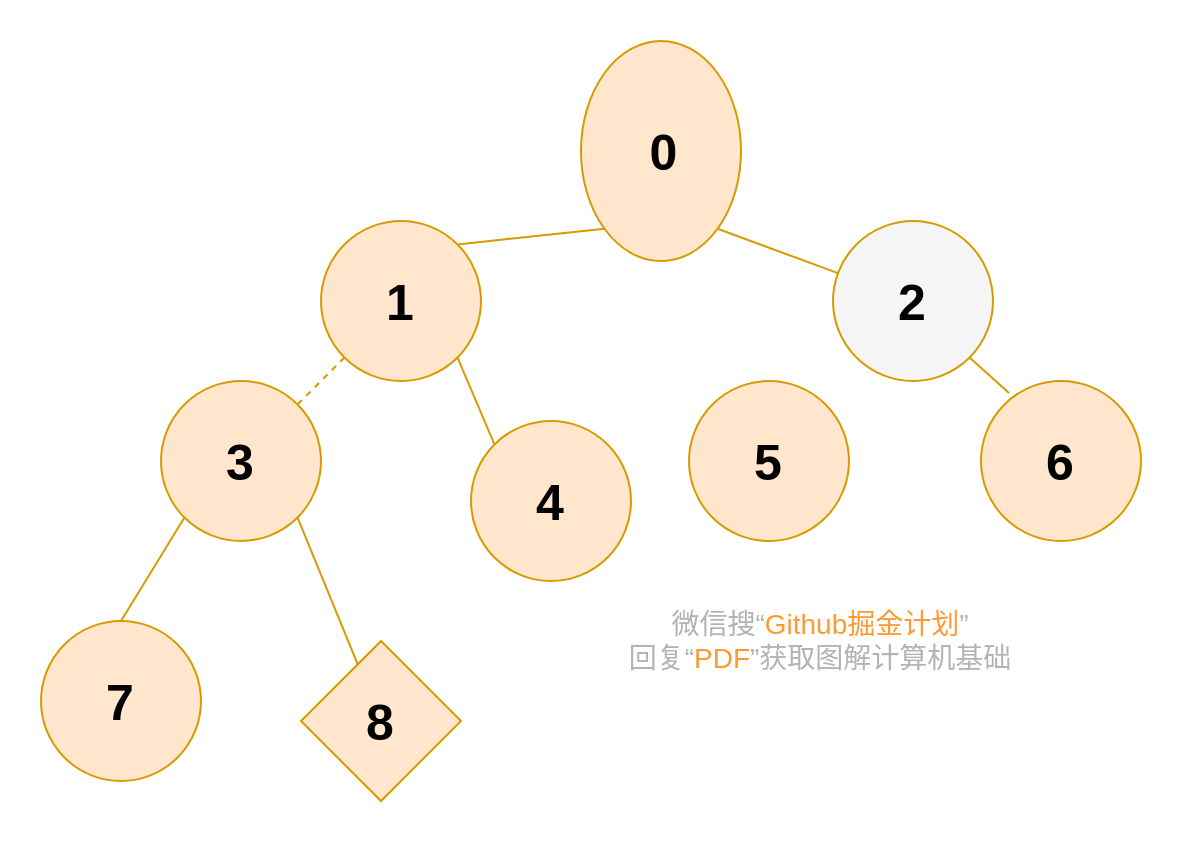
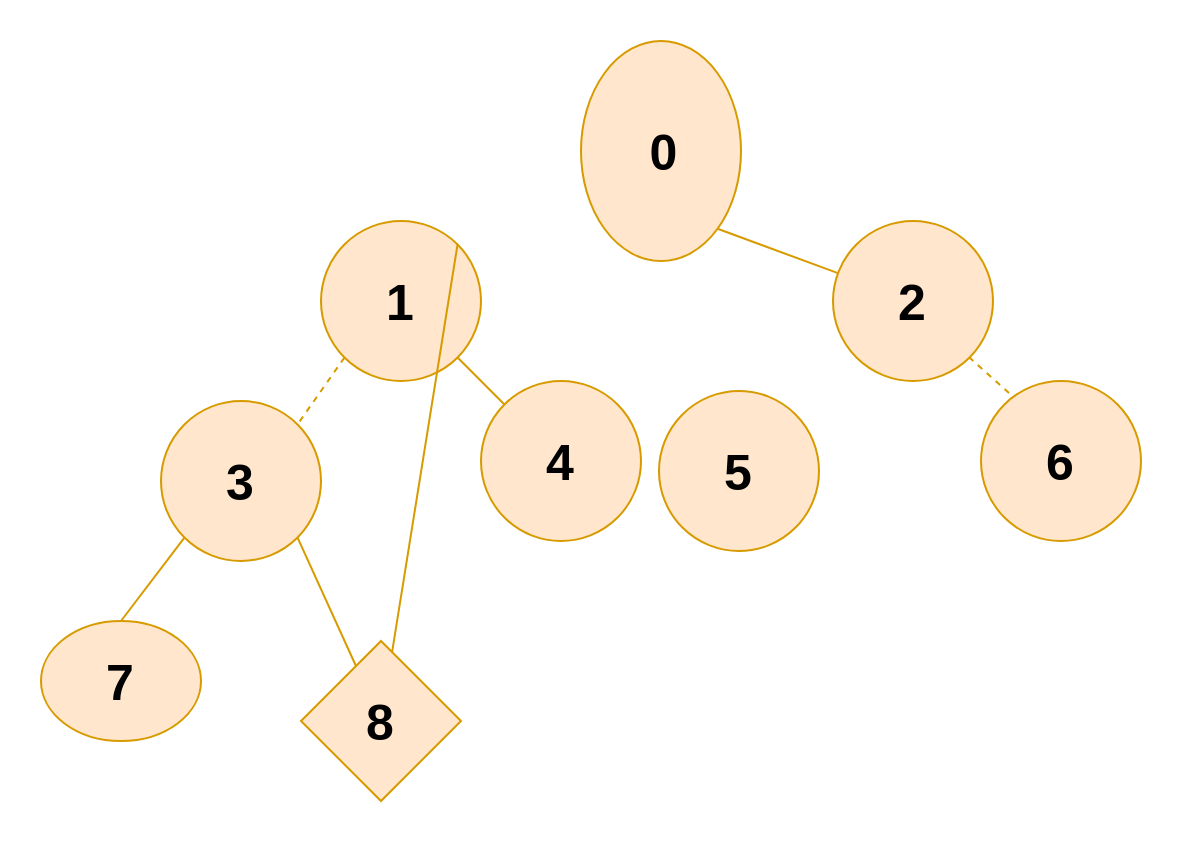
  <mxCell id="0" />
  <mxCell id="1" parent="0" />
  <mxCell id="2" value="&lt;b&gt;&amp;nbsp;&lt;font style=&quot;font-size: 25px&quot;&gt;0&lt;/font&gt;&lt;/b&gt;" style="ellipse;whiteSpace=wrap;html=1;aspect=fixed;fillColor=#ffe6cc;strokeColor=#d79b00;" parent="1" vertex="1"><mxGeometry x="290" y="20" width="80" height="110" as="geometry" /></mxCell>
  <mxCell id="3" value="" style="endArrow=none;html=1;entryX=1;entryY=1;entryDx=0;entryDy=0;fillColor=#ffe6cc;strokeColor=#d79b00;" parent="1" source="4" target="2" edge="1"><mxGeometry width="50" height="50" relative="1" as="geometry"><mxPoint x="270" y="310" as="sourcePoint" /><mxPoint x="320" y="260" as="targetPoint" /></mxGeometry></mxCell>
- <mxCell id="4" value="&lt;b&gt;&lt;font style=&quot;font-size: 25px&quot;&gt;2&lt;/font&gt;&lt;/b&gt;" style="ellipse;whiteSpace=wrap;html=1;aspect=fixed;fillColor=#f5f5f5;strokeColor=#d79b00;" parent="1" vertex="1"><mxGeometry x="416" y="110" width="80" height="80" as="geometry" /></mxCell>
+ <mxCell id="4" value="&lt;b&gt;&lt;font style=&quot;font-size: 25px&quot;&gt;2&lt;/font&gt;&lt;/b&gt;" style="ellipse;whiteSpace=wrap;html=1;aspect=fixed;fillColor=#ffe6cc;strokeColor=#d79b00;" parent="1" vertex="1"><mxGeometry x="416" y="110" width="80" height="80" as="geometry" /></mxCell>
  <mxCell id="5" value="&lt;span style=&quot;font-size: 25px&quot;&gt;&lt;b&gt;1&lt;/b&gt;&lt;/span&gt;" style="ellipse;whiteSpace=wrap;html=1;aspect=fixed;fillColor=#ffe6cc;strokeColor=#d79b00;" parent="1" vertex="1"><mxGeometry x="160" y="110" width="80" height="80" as="geometry" /></mxCell>
- <mxCell id="6" value="&lt;b&gt;&lt;font style=&quot;font-size: 25px&quot;&gt;3&lt;/font&gt;&lt;/b&gt;" style="ellipse;whiteSpace=wrap;html=1;aspect=fixed;fillColor=#ffe6cc;strokeColor=#d79b00;" parent="1" vertex="1"><mxGeometry x="80" y="190" width="80" height="80" as="geometry" /></mxCell>
- <mxCell id="7" value="&lt;b&gt;&lt;font style=&quot;font-size: 25px&quot;&gt;5&lt;/font&gt;&lt;/b&gt;" style="ellipse;whiteSpace=wrap;html=1;aspect=fixed;fillColor=#ffe6cc;strokeColor=#d79b00;" parent="1" vertex="1"><mxGeometry x="344" y="190" width="80" height="80" as="geometry" /></mxCell>
- <mxCell id="8" value="" style="endArrow=none;html=1;exitX=1;exitY=0;exitDx=0;exitDy=0;entryX=0;entryY=1;entryDx=0;entryDy=0;fillColor=#ffe6cc;strokeColor=#d79b00;" parent="1" source="5" target="2" edge="1"><mxGeometry width="50" height="50" relative="1" as="geometry"><mxPoint x="270" y="320" as="sourcePoint" /><mxPoint x="438" y="202" as="targetPoint" /></mxGeometry></mxCell>
+ <mxCell id="6" value="&lt;b&gt;&lt;font style=&quot;font-size: 25px&quot;&gt;3&lt;/font&gt;&lt;/b&gt;" style="ellipse;whiteSpace=wrap;html=1;aspect=fixed;fillColor=#ffe6cc;strokeColor=#d79b00;" parent="1" vertex="1"><mxGeometry x="80" y="200" width="80" height="80" as="geometry" /></mxCell>
+ <mxCell id="7" value="&lt;b&gt;&lt;font style=&quot;font-size: 25px&quot;&gt;5&lt;/font&gt;&lt;/b&gt;" style="ellipse;whiteSpace=wrap;html=1;aspect=fixed;fillColor=#ffe6cc;strokeColor=#d79b00;" parent="1" vertex="1"><mxGeometry x="329" y="195" width="80" height="80" as="geometry" /></mxCell>
+ <mxCell id="8" value="" style="endArrow=none;html=1;exitX=1;exitY=0;exitDx=0;exitDy=0;fillColor=#ffe6cc;strokeColor=#d79b00;" parent="1" source="5" target="15" edge="1"><mxGeometry width="50" height="50" relative="1" as="geometry"><mxPoint x="270" y="320" as="sourcePoint" /><mxPoint x="438" y="202" as="targetPoint" /></mxGeometry></mxCell>
  <mxCell id="9" value="" style="endArrow=none;html=1;entryX=1;entryY=0;entryDx=0;entryDy=0;exitX=0;exitY=1;exitDx=0;exitDy=0;fillColor=#ffe6cc;strokeColor=#d79b00;dashed=1;" parent="1" source="5" target="6" edge="1"><mxGeometry width="50" height="50" relative="1" as="geometry"><mxPoint x="280" y="210" as="sourcePoint" /><mxPoint x="318.284" y="118.284" as="targetPoint" /></mxGeometry></mxCell>
- <mxCell id="10" value="&lt;span style=&quot;font-size: 25px&quot;&gt;&lt;b&gt;4&lt;/b&gt;&lt;/span&gt;" style="ellipse;whiteSpace=wrap;html=1;aspect=fixed;fillColor=#ffe6cc;strokeColor=#d79b00;" parent="1" vertex="1"><mxGeometry x="235" y="210" width="80" height="80" as="geometry" /></mxCell>
+ <mxCell id="10" value="&lt;span style=&quot;font-size: 25px&quot;&gt;&lt;b&gt;4&lt;/b&gt;&lt;/span&gt;" style="ellipse;whiteSpace=wrap;html=1;aspect=fixed;fillColor=#ffe6cc;strokeColor=#d79b00;" parent="1" vertex="1"><mxGeometry x="240" y="190" width="80" height="80" as="geometry" /></mxCell>
  <mxCell id="11" value="" style="endArrow=none;html=1;exitX=1;exitY=1;exitDx=0;exitDy=0;entryX=0;entryY=0;entryDx=0;entryDy=0;fillColor=#ffe6cc;strokeColor=#d79b00;" parent="1" source="5" target="10" edge="1"><mxGeometry width="50" height="50" relative="1" as="geometry"><mxPoint x="238.284" y="131.716" as="sourcePoint" /><mxPoint x="261.716" y="108.284" as="targetPoint" /></mxGeometry></mxCell>
  <mxCell id="12" value="&lt;b&gt;&lt;font style=&quot;font-size: 25px&quot;&gt;6&lt;/font&gt;&lt;/b&gt;" style="ellipse;whiteSpace=wrap;html=1;aspect=fixed;fillColor=#ffe6cc;strokeColor=#d79b00;" parent="1" vertex="1"><mxGeometry x="490" y="190" width="80" height="80" as="geometry" /></mxCell>
- <mxCell id="13" value="" style="endArrow=none;html=1;entryX=1;entryY=1;entryDx=0;entryDy=0;fillColor=#ffe6cc;strokeColor=#d79b00;exitX=0.175;exitY=0.075;exitDx=0;exitDy=0;exitPerimeter=0;" parent="1" source="12" target="4" edge="1"><mxGeometry width="50" height="50" relative="1" as="geometry"><mxPoint x="428.966" y="220.574" as="sourcePoint" /><mxPoint x="466" y="200" as="targetPoint" /></mxGeometry></mxCell>
- <mxCell id="14" value="&lt;b&gt;&lt;font style=&quot;font-size: 25px&quot;&gt;7&lt;/font&gt;&lt;/b&gt;" style="ellipse;whiteSpace=wrap;html=1;aspect=fixed;fillColor=#ffe6cc;strokeColor=#d79b00;" parent="1" vertex="1"><mxGeometry x="20" y="310" width="80" height="80" as="geometry" /></mxCell>
+ <mxCell id="13" value="" style="endArrow=none;html=1;entryX=1;entryY=1;entryDx=0;entryDy=0;fillColor=#ffe6cc;strokeColor=#d79b00;exitX=0.175;exitY=0.075;exitDx=0;exitDy=0;exitPerimeter=0;dashed=1;" parent="1" source="12" target="4" edge="1"><mxGeometry width="50" height="50" relative="1" as="geometry"><mxPoint x="428.966" y="220.574" as="sourcePoint" /><mxPoint x="466" y="200" as="targetPoint" /></mxGeometry></mxCell>
+ <mxCell id="14" value="&lt;b&gt;&lt;font style=&quot;font-size: 25px&quot;&gt;7&lt;/font&gt;&lt;/b&gt;" style="ellipse;whiteSpace=wrap;html=1;aspect=fixed;fillColor=#ffe6cc;strokeColor=#d79b00;" parent="1" vertex="1"><mxGeometry x="20" y="310" width="80" height="60" as="geometry" /></mxCell>
  <mxCell id="15" value="&lt;span style=&quot;font-size: 25px&quot;&gt;&lt;b&gt;8&lt;/b&gt;&lt;/span&gt;" style="rhombus;whiteSpace=wrap;html=1;aspect=fixed;fillColor=#ffe6cc;strokeColor=#d79b00;" parent="1" vertex="1"><mxGeometry x="150" y="320" width="80" height="80" as="geometry" /></mxCell>
  <mxCell id="16" value="" style="endArrow=none;html=1;entryX=0.5;entryY=0;entryDx=0;entryDy=0;exitX=0;exitY=1;exitDx=0;exitDy=0;fillColor=#ffe6cc;strokeColor=#d79b00;" parent="1" target="14" edge="1" source="6"><mxGeometry width="50" height="50" relative="1" as="geometry"><mxPoint x="119.996" y="270.004" as="sourcePoint" /><mxPoint x="96.564" y="293.436" as="targetPoint" /></mxGeometry></mxCell>
  <mxCell id="17" value="" style="endArrow=none;html=1;exitX=1;exitY=1;exitDx=0;exitDy=0;fillColor=#ffe6cc;strokeColor=#d79b00;" parent="1" edge="1" target="15" source="6"><mxGeometry width="50" height="50" relative="1" as="geometry"><mxPoint x="279.996" y="270.004" as="sourcePoint" /><mxPoint x="240" y="320" as="targetPoint" /></mxGeometry></mxCell>
- <mxCell id="18" value="微信搜“&lt;font color=&quot;#ff9933&quot;&gt;Github掘金计划&lt;/font&gt;”&lt;br style=&quot;font-size: 14px&quot;&gt;回复“&lt;font color=&quot;#ff9933&quot;&gt;PDF&lt;/font&gt;”获取图解计算机基础" style="text;html=1;strokeColor=none;fillColor=none;align=center;verticalAlign=middle;whiteSpace=wrap;rounded=0;labelBackgroundColor=none;fontSize=14;fontColor=#B3B3B3;" parent="1" vertex="1"><mxGeometry x="300" y="310" width="220" height="20" as="geometry" /></mxCell>
